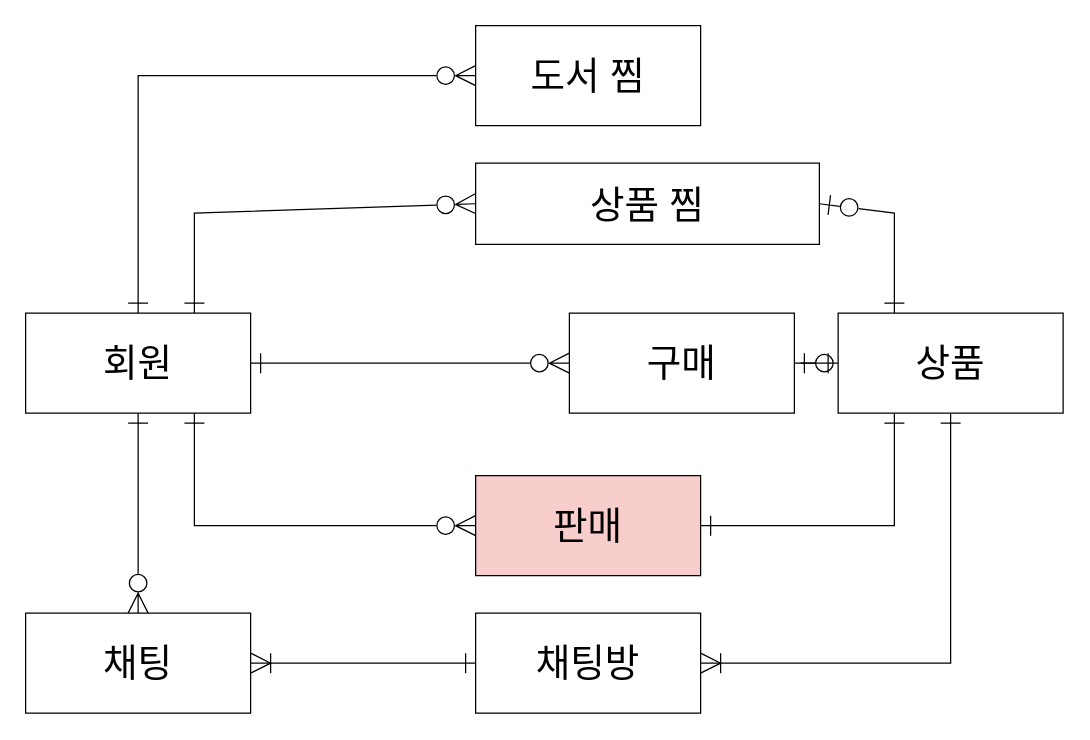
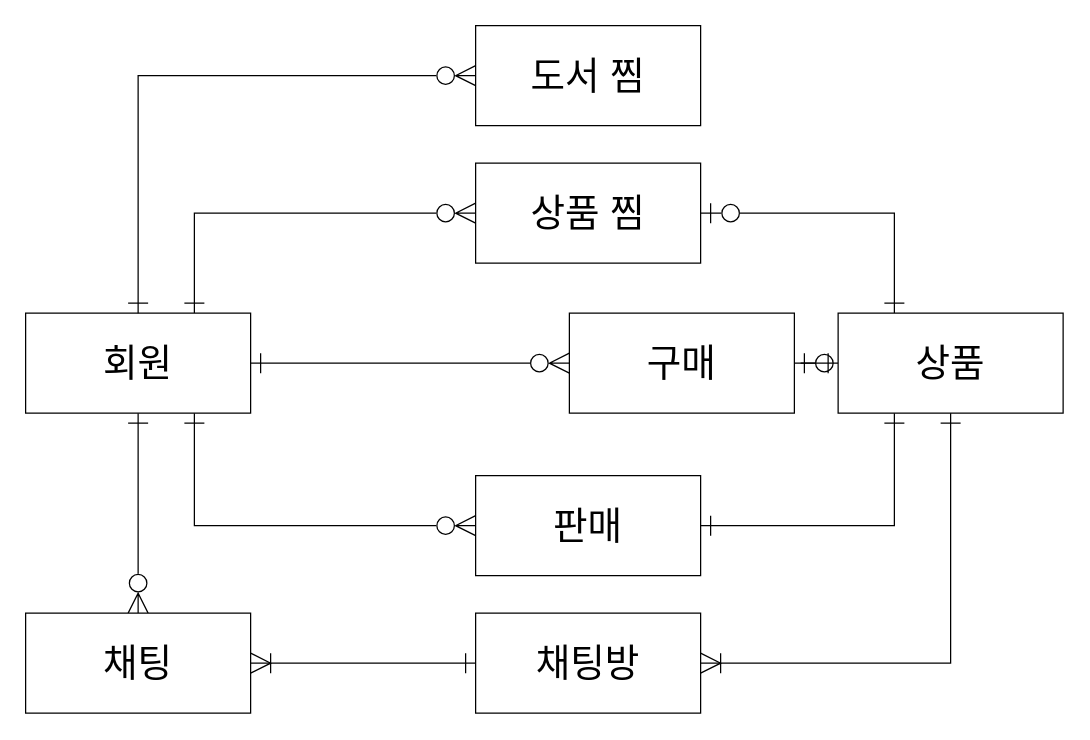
  <mxCell id="0" />
  <mxCell id="1" parent="0" />
  <mxCell id="2" value="" style="rounded=0;orthogonalLoop=1;jettySize=auto;html=1;fontSize=30;endArrow=ERzeroToMany;endFill=0;endSize=14;startArrow=ERone;startFill=0;startSize=14;exitX=0.75;exitY=0;exitDx=0;exitDy=0;entryX=0;entryY=0.5;entryDx=0;entryDy=0;" parent="1" source="6" target="8" edge="1"><mxGeometry relative="1" as="geometry"><Array as="points"><mxPoint x="155" y="170" /></Array></mxGeometry></mxCell>
  <mxCell id="3" value="" style="rounded=0;orthogonalLoop=1;jettySize=auto;html=1;fontSize=30;endArrow=ERzeroToMany;endFill=0;endSize=14;startArrow=ERone;startFill=0;startSize=14;entryX=0;entryY=0.5;entryDx=0;entryDy=0;exitX=0.75;exitY=1;exitDx=0;exitDy=0;" parent="1" source="6" target="10" edge="1"><mxGeometry relative="1" as="geometry"><Array as="points"><mxPoint x="155" y="420" /></Array></mxGeometry></mxCell>
  <mxCell id="4" value="" style="edgeStyle=orthogonalEdgeStyle;rounded=0;orthogonalLoop=1;jettySize=auto;html=1;fontSize=30;endArrow=ERzeroToMany;endFill=0;endSize=14;startArrow=ERone;startFill=0;startSize=14;" parent="1" source="6" target="17" edge="1"><mxGeometry relative="1" as="geometry"><mxPoint x="110" y="400" as="targetPoint" /></mxGeometry></mxCell>
  <mxCell id="5" value="" style="edgeStyle=orthogonalEdgeStyle;rounded=0;orthogonalLoop=1;jettySize=auto;html=1;fontSize=30;startArrow=ERone;startFill=0;endArrow=ERzeroToMany;endFill=0;startSize=14;endSize=14;" parent="1" source="6" target="12" edge="1"><mxGeometry relative="1" as="geometry" /></mxCell>
  <mxCell id="6" value="&lt;font style=&quot;font-size: 30px&quot;&gt;회원&lt;/font&gt;" style="rounded=0;whiteSpace=wrap;html=1;" parent="1" vertex="1"><mxGeometry x="20" y="250" width="180" height="80" as="geometry" /></mxCell>
  <mxCell id="7" style="rounded=0;orthogonalLoop=1;jettySize=auto;html=1;fontSize=30;startArrow=ERzeroToOne;startFill=0;endArrow=ERone;endFill=0;startSize=14;endSize=14;exitX=1;exitY=0.5;exitDx=0;exitDy=0;entryX=0.25;entryY=0;entryDx=0;entryDy=0;" parent="1" source="8" target="13" edge="1"><mxGeometry relative="1" as="geometry"><Array as="points"><mxPoint x="715" y="170" /></Array></mxGeometry></mxCell>
- <mxCell id="8" value="&lt;span style=&quot;font-size: 30px;&quot;&gt;상품 찜&lt;/span&gt;" style="rounded=0;whiteSpace=wrap;html=1;" parent="1" vertex="1"><mxGeometry x="380" y="130" width="275" height="65" as="geometry" /></mxCell>
+ <mxCell id="8" value="&lt;span style=&quot;font-size: 30px;&quot;&gt;상품 찜&lt;/span&gt;" style="rounded=0;whiteSpace=wrap;html=1;" parent="1" vertex="1"><mxGeometry x="380" y="130" width="180" height="80" as="geometry" /></mxCell>
  <mxCell id="9" style="rounded=0;orthogonalLoop=1;jettySize=auto;html=1;fontSize=30;startArrow=ERone;startFill=0;endArrow=ERone;endFill=0;startSize=14;endSize=14;exitX=1;exitY=0.5;exitDx=0;exitDy=0;entryX=0.25;entryY=1;entryDx=0;entryDy=0;" parent="1" source="10" target="13" edge="1"><mxGeometry relative="1" as="geometry"><Array as="points"><mxPoint x="715" y="420" /></Array></mxGeometry></mxCell>
- <mxCell id="10" value="&lt;font style=&quot;font-size: 30px&quot;&gt;판매&lt;/font&gt;" style="rounded=0;whiteSpace=wrap;html=1;fillColor=#f8cecc;" parent="1" vertex="1"><mxGeometry x="380" y="380" width="180" height="80" as="geometry" /></mxCell>
+ <mxCell id="10" value="&lt;font style=&quot;font-size: 30px&quot;&gt;판매&lt;/font&gt;" style="rounded=0;whiteSpace=wrap;html=1;" parent="1" vertex="1"><mxGeometry x="380" y="380" width="180" height="80" as="geometry" /></mxCell>
  <mxCell id="11" value="" style="edgeStyle=orthogonalEdgeStyle;rounded=0;orthogonalLoop=1;jettySize=auto;html=1;fontSize=30;startArrow=ERzeroToOne;startFill=0;endArrow=ERone;endFill=0;startSize=14;endSize=14;" parent="1" source="12" target="13" edge="1"><mxGeometry relative="1" as="geometry" /></mxCell>
  <mxCell id="12" value="&lt;span style=&quot;font-size: 30px;&quot;&gt;구매&lt;/span&gt;" style="rounded=0;whiteSpace=wrap;html=1;" parent="1" vertex="1"><mxGeometry x="455" y="250" width="180" height="80" as="geometry" /></mxCell>
  <mxCell id="13" value="&lt;span style=&quot;font-size: 30px&quot;&gt;상품&lt;/span&gt;" style="rounded=0;whiteSpace=wrap;html=1;" parent="1" vertex="1"><mxGeometry x="670" y="250" width="180" height="80" as="geometry" /></mxCell>
  <mxCell id="14" value="" style="edgeStyle=none;rounded=0;orthogonalLoop=1;jettySize=auto;html=1;fontSize=20;startArrow=ERone;startFill=0;endArrow=ERoneToMany;endFill=0;startSize=14;endSize=14;exitX=0;exitY=0.5;exitDx=0;exitDy=0;entryX=1;entryY=0.5;entryDx=0;entryDy=0;" parent="1" source="16" target="17" edge="1"><mxGeometry relative="1" as="geometry" /></mxCell>
  <mxCell id="15" style="rounded=0;orthogonalLoop=1;jettySize=auto;html=1;startArrow=ERoneToMany;startFill=0;endArrow=ERone;endFill=0;targetPerimeterSpacing=0;strokeWidth=1;endSize=14;startSize=14;exitX=1;exitY=0.5;exitDx=0;exitDy=0;entryX=0.5;entryY=1;entryDx=0;entryDy=0;" parent="1" source="16" target="13" edge="1"><mxGeometry relative="1" as="geometry"><Array as="points"><mxPoint x="760" y="530" /></Array></mxGeometry></mxCell>
  <mxCell id="16" value="&lt;span style=&quot;font-size: 30px&quot;&gt;채팅방&lt;/span&gt;" style="rounded=0;whiteSpace=wrap;html=1;" parent="1" vertex="1"><mxGeometry x="380" y="490" width="180" height="80" as="geometry" /></mxCell>
  <mxCell id="17" value="&lt;span style=&quot;font-size: 30px&quot;&gt;채팅&lt;/span&gt;" style="rounded=0;whiteSpace=wrap;html=1;" parent="1" vertex="1"><mxGeometry x="20" y="490" width="180" height="80" as="geometry" /></mxCell>
  <mxCell id="18" value="&lt;span style=&quot;font-size: 30px&quot;&gt;도서 찜&lt;/span&gt;" style="rounded=0;whiteSpace=wrap;html=1;" parent="1" vertex="1"><mxGeometry x="380" y="20" width="180" height="80" as="geometry" /></mxCell>
  <mxCell id="19" value="" style="rounded=0;orthogonalLoop=1;jettySize=auto;html=1;fontSize=30;endArrow=ERzeroToMany;endFill=0;endSize=14;startArrow=ERone;startFill=0;startSize=14;exitX=0.5;exitY=0;exitDx=0;exitDy=0;entryX=0;entryY=0.5;entryDx=0;entryDy=0;" parent="1" source="6" target="18" edge="1"><mxGeometry relative="1" as="geometry"><mxPoint x="110" y="200" as="sourcePoint" /><mxPoint x="335" y="130" as="targetPoint" /><Array as="points"><mxPoint x="110" y="60" /></Array></mxGeometry></mxCell>
